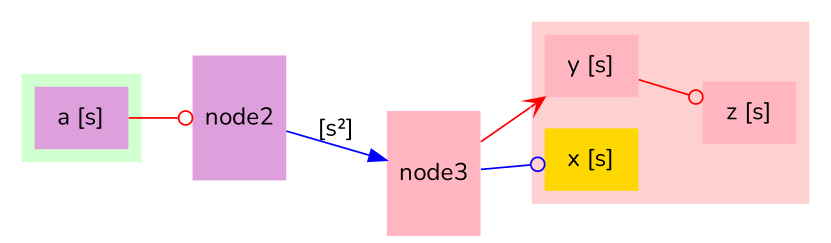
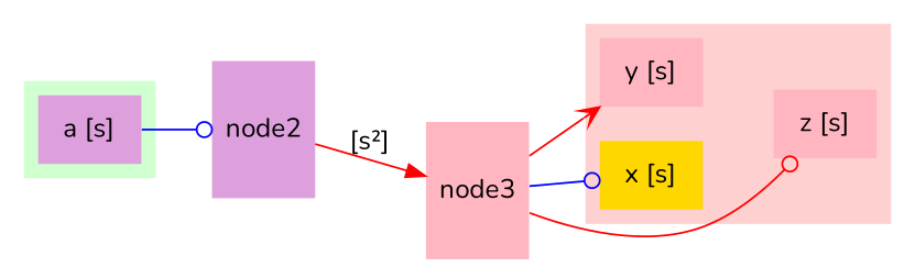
  digraph {
    fontname=Nunito
    rankdir=LR
    node [color=black fillcolor=lightpink fontname=Nunito shape=none style=filled]
    edge [arrowhead=odot color=red fontname=Nunito]
    n1 [color=darkgreen fillcolor=plum label="a [s]"]
    n2 [color=teal label="z [s]"]
    n3 [fillcolor=gold label="x [s]"]
    n4 [label="y [s]"]
    node2 [fillcolor=plum fixedsize=true height=1.0]
    node3 [fixedsize=true height=1.0]
    subgraph cluster_1 {
      bgcolor="#d0FFd0"
      color=white
      shape=plaintext
      n1
    }
    subgraph cluster_2 {
      bgcolor="#FFd0d0"
      color=white
      shape=plaintext
      n2
      n3
      n4
    }
-   n1 -> node2
+   n1 -> node2 [color=blue]
    node2 -> n4 [style=invis arrowhead="" color=""]
-   node2 -> node3 [arrowhead=normal color=blue label="[s²]"]
-   n4 -> n2
+   node2 -> node3 [arrowhead=normal label="[s²]"]
+   node3 -> n2
    node3 -> n3 [color=blue]
    node3 -> n4 [arrowhead=vee]
  }
